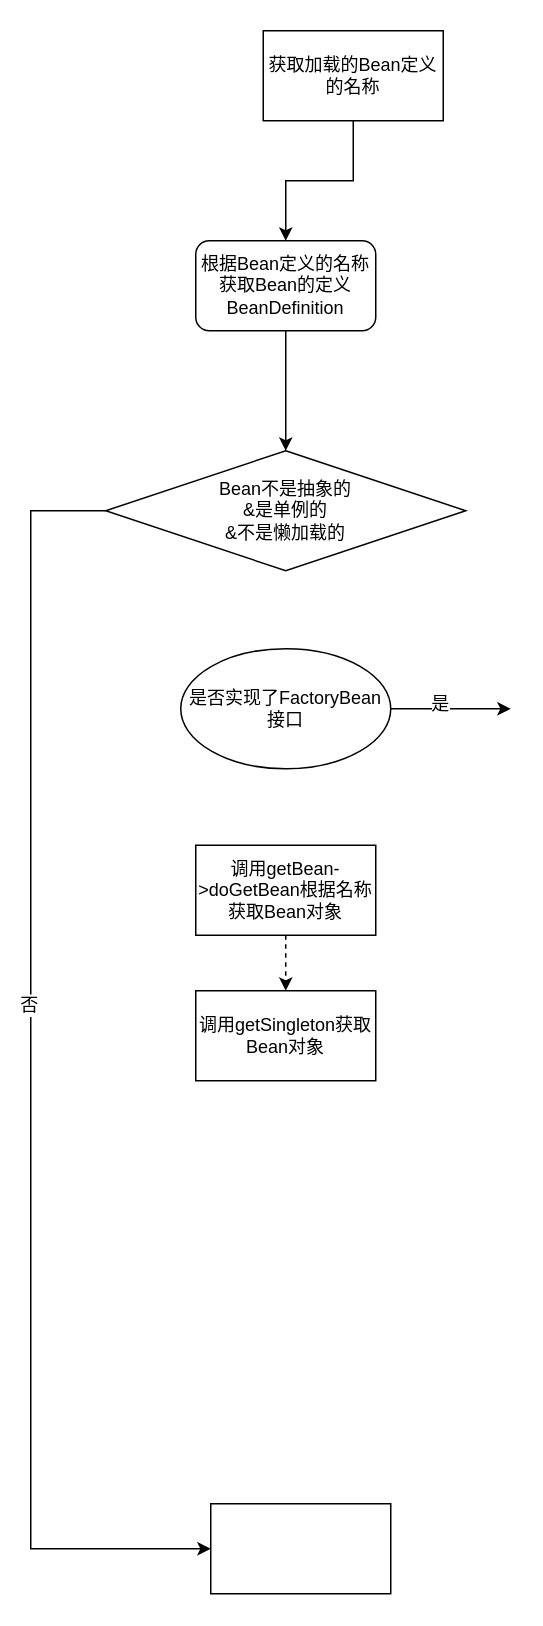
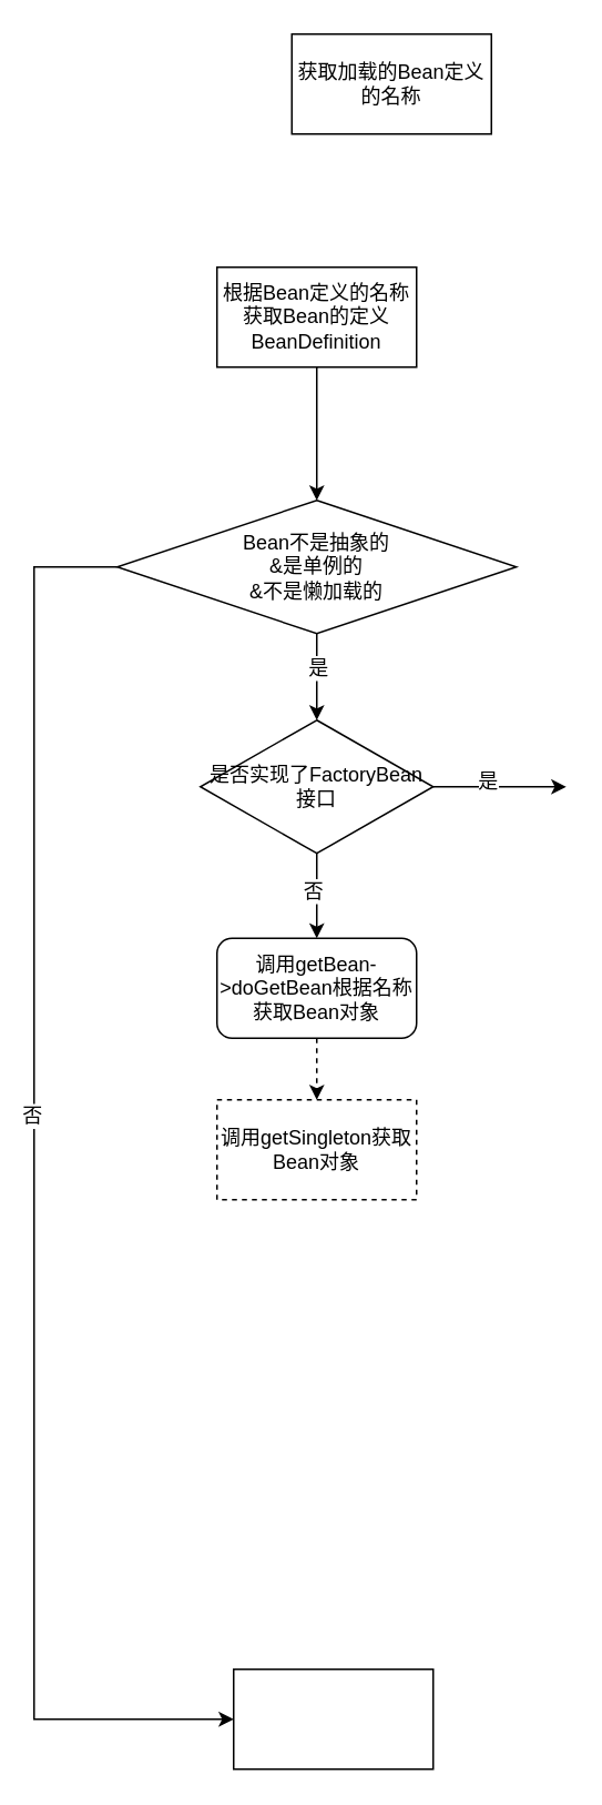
  <mxCell id="0" />
  <mxCell id="1" parent="0" />
- <mxCell id="2" value="" style="edgeStyle=orthogonalEdgeStyle;rounded=0;orthogonalLoop=1;jettySize=auto;html=1;" edge="1" parent="1" source="3" target="5"><mxGeometry relative="1" as="geometry" /></mxCell>
  <mxCell id="3" value="获取加载的Bean定义的名称" style="rounded=0;whiteSpace=wrap;html=1;" vertex="1" parent="1"><mxGeometry x="175" y="20" width="120" height="60" as="geometry" /></mxCell>
  <mxCell id="4" value="" style="edgeStyle=orthogonalEdgeStyle;rounded=0;orthogonalLoop=1;jettySize=auto;html=1;" edge="1" parent="1" source="5"><mxGeometry relative="1" as="geometry"><mxPoint x="190" y="300" as="targetPoint" /></mxGeometry></mxCell>
- <mxCell id="5" value="根据Bean定义的名称获取Bean的定义BeanDefinition" style="whiteSpace=wrap;html=1;rounded=1;" vertex="1" parent="1"><mxGeometry x="130" y="160" width="120" height="60" as="geometry" /></mxCell>
+ <mxCell id="5" value="根据Bean定义的名称获取Bean的定义BeanDefinition" style="rounded=0;whiteSpace=wrap;html=1;" vertex="1" parent="1"><mxGeometry x="130" y="160" width="120" height="60" as="geometry" /></mxCell>
+ <mxCell id="6" value="" style="edgeStyle=orthogonalEdgeStyle;rounded=0;orthogonalLoop=1;jettySize=auto;html=1;entryX=0.5;entryY=0;entryDx=0;entryDy=0;" edge="1" parent="1" source="10" target="15"><mxGeometry relative="1" as="geometry"><mxPoint x="190" y="460" as="targetPoint" /></mxGeometry></mxCell>
+ <mxCell id="7" value="是" style="text;html=1;resizable=0;points=[];align=center;verticalAlign=middle;labelBackgroundColor=#ffffff;" vertex="1" connectable="0" parent="6"><mxGeometry x="-0.225" relative="1" as="geometry"><mxPoint as="offset" /></mxGeometry></mxCell>
  <mxCell id="8" value="" style="edgeStyle=orthogonalEdgeStyle;rounded=0;orthogonalLoop=1;jettySize=auto;html=1;entryX=0;entryY=0.5;entryDx=0;entryDy=0;" edge="1" parent="1" source="10" target="16"><mxGeometry relative="1" as="geometry"><mxPoint x="-10" y="340" as="targetPoint" /><Array as="points"><mxPoint x="20" y="340" /><mxPoint x="20" y="1032" /></Array></mxGeometry></mxCell>
  <mxCell id="9" value="否" style="text;html=1;resizable=0;points=[];align=center;verticalAlign=middle;labelBackgroundColor=#ffffff;" vertex="1" connectable="0" parent="8"><mxGeometry x="-0.12" y="-2" relative="1" as="geometry"><mxPoint as="offset" /></mxGeometry></mxCell>
  <mxCell id="10" value="Bean不是抽象的&lt;br&gt;&amp;amp;是单例的&lt;br&gt;&amp;amp;不是懒加载的" style="rhombus;whiteSpace=wrap;html=1;" vertex="1" parent="1"><mxGeometry x="70" y="300" width="240" height="80" as="geometry" /></mxCell>
  <mxCell id="11" value="" style="edgeStyle=orthogonalEdgeStyle;rounded=0;orthogonalLoop=1;jettySize=auto;html=1;" edge="1" parent="1" source="15"><mxGeometry relative="1" as="geometry"><mxPoint x="340" y="472" as="targetPoint" /></mxGeometry></mxCell>
  <mxCell id="12" value="是" style="text;html=1;resizable=0;points=[];align=center;verticalAlign=middle;labelBackgroundColor=#ffffff;" vertex="1" connectable="0" parent="11"><mxGeometry x="-0.2" y="4" relative="1" as="geometry"><mxPoint as="offset" /></mxGeometry></mxCell>
- <mxCell id="15" value="是否实现了FactoryBean接口" style="ellipse;whiteSpace=wrap;html=1;" vertex="1" parent="1"><mxGeometry x="120" y="432" width="140" height="80" as="geometry" /></mxCell>
+ <mxCell id="13" value="" style="edgeStyle=orthogonalEdgeStyle;rounded=0;orthogonalLoop=1;jettySize=auto;html=1;entryX=0.5;entryY=0;entryDx=0;entryDy=0;" edge="1" parent="1" source="15" target="18"><mxGeometry relative="1" as="geometry"><mxPoint x="190" y="592" as="targetPoint" /></mxGeometry></mxCell>
+ <mxCell id="14" value="否" style="text;html=1;resizable=0;points=[];align=center;verticalAlign=middle;labelBackgroundColor=#ffffff;" vertex="1" connectable="0" parent="13"><mxGeometry x="-0.15" y="-3" relative="1" as="geometry"><mxPoint as="offset" /></mxGeometry></mxCell>
+ <mxCell id="15" value="是否实现了FactoryBean接口" style="rhombus;whiteSpace=wrap;html=1;" vertex="1" parent="1"><mxGeometry x="120" y="432" width="140" height="80" as="geometry" /></mxCell>
  <mxCell id="16" value="" style="rounded=0;whiteSpace=wrap;html=1;" vertex="1" parent="1"><mxGeometry x="140" y="1002" width="120" height="60" as="geometry" /></mxCell>
  <mxCell id="17" value="" style="edgeStyle=orthogonalEdgeStyle;rounded=0;orthogonalLoop=1;jettySize=auto;html=1;dashed=1;" edge="1" parent="1" source="18" target="19"><mxGeometry relative="1" as="geometry" /></mxCell>
- <mxCell id="18" value="调用getBean-&amp;gt;doGetBean根据名称获取Bean对象" style="rounded=0;whiteSpace=wrap;html=1;" vertex="1" parent="1"><mxGeometry x="130" y="563" width="120" height="60" as="geometry" /></mxCell>
- <mxCell id="19" value="调用getSingleton获取Bean对象" style="rounded=0;whiteSpace=wrap;html=1;" vertex="1" parent="1"><mxGeometry x="130" y="660" width="120" height="60" as="geometry" /></mxCell>
+ <mxCell id="18" value="调用getBean-&amp;gt;doGetBean根据名称获取Bean对象" style="whiteSpace=wrap;html=1;rounded=1;" vertex="1" parent="1"><mxGeometry x="130" y="563" width="120" height="60" as="geometry" /></mxCell>
+ <mxCell id="19" value="调用getSingleton获取Bean对象" style="rounded=0;whiteSpace=wrap;html=1;dashed=1;" vertex="1" parent="1"><mxGeometry x="130" y="660" width="120" height="60" as="geometry" /></mxCell>
